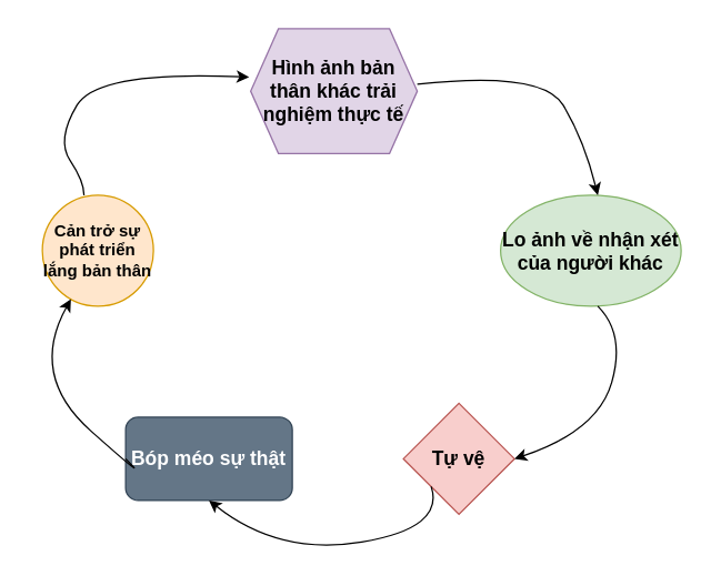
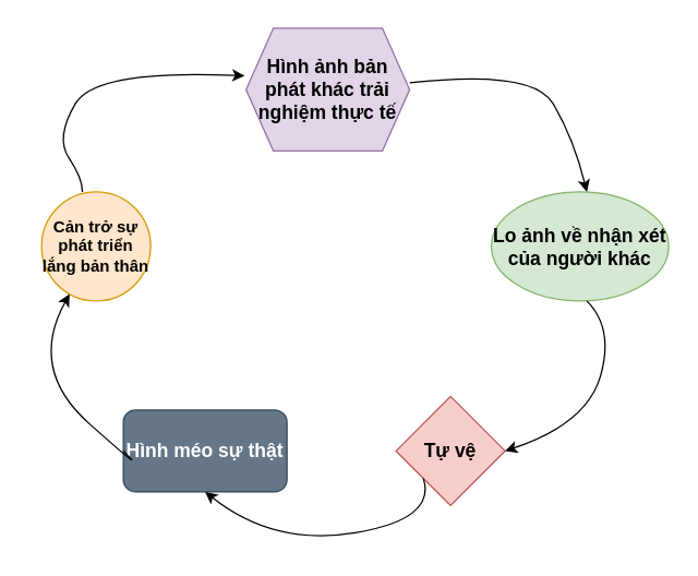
  <mxCell id="0" />
  <mxCell id="1" parent="0" />
  <mxCell id="2" value="&lt;b&gt;Cản trở sự phát triển lắng bản thân&lt;/b&gt;" style="ellipse;whiteSpace=wrap;html=1;aspect=fixed;fillColor=#ffe6cc;strokeColor=#d79b00;" vertex="1" parent="1"><mxGeometry x="30" y="140" width="80" height="80" as="geometry" /></mxCell>
- <mxCell id="3" value="&lt;font style=&quot;font-size: 14px;&quot;&gt;&lt;b&gt;Hình ảnh bản thân khác trải nghiệm thực tế&lt;/b&gt;&lt;/font&gt;" style="shape=hexagon;perimeter=hexagonPerimeter2;whiteSpace=wrap;html=1;fixedSize=1;fillColor=#e1d5e7;strokeColor=#9673a6;" vertex="1" parent="1"><mxGeometry x="180" y="20" width="120" height="90" as="geometry" /></mxCell>
+ <mxCell id="3" value="&lt;font style=&quot;font-size: 14px;&quot;&gt;&lt;b&gt;Hình ảnh bản phát khác trải nghiệm thực tế&lt;/b&gt;&lt;/font&gt;" style="shape=hexagon;perimeter=hexagonPerimeter2;whiteSpace=wrap;html=1;fixedSize=1;fillColor=#e1d5e7;strokeColor=#9673a6;" vertex="1" parent="1"><mxGeometry x="180" y="20" width="120" height="90" as="geometry" /></mxCell>
  <mxCell id="4" value="&lt;font style=&quot;font-size: 14px;&quot;&gt;&lt;b&gt;Lo ảnh về nhận xét của người khác&lt;/b&gt;&lt;/font&gt;" style="ellipse;whiteSpace=wrap;html=1;fillColor=#d5e8d4;strokeColor=#82b366;" vertex="1" parent="1"><mxGeometry x="360" y="140" width="130" height="80" as="geometry" /></mxCell>
- <mxCell id="5" value="&lt;b&gt;&lt;font style=&quot;font-size: 14px;&quot;&gt;Bóp méo sự thật&lt;/font&gt;&lt;/b&gt;" style="rounded=1;whiteSpace=wrap;html=1;fillColor=#647687;fontColor=#ffffff;strokeColor=#314354;" vertex="1" parent="1"><mxGeometry x="90" y="300" width="120" height="60" as="geometry" /></mxCell>
+ <mxCell id="5" value="&lt;b&gt;&lt;font style=&quot;font-size: 14px;&quot;&gt;Hình méo sự thật&lt;/font&gt;&lt;/b&gt;" style="rounded=1;whiteSpace=wrap;html=1;fillColor=#647687;fontColor=#ffffff;strokeColor=#314354;" vertex="1" parent="1"><mxGeometry x="90" y="300" width="120" height="60" as="geometry" /></mxCell>
  <mxCell id="6" value="&lt;font style=&quot;font-size: 14px;&quot;&gt;&lt;b&gt;Tự vệ&lt;/b&gt;&lt;/font&gt;" style="rhombus;whiteSpace=wrap;html=1;fillColor=#f8cecc;strokeColor=#b85450;" vertex="1" parent="1"><mxGeometry x="290" y="290" width="80" height="80" as="geometry" /></mxCell>
  <mxCell id="7" value="" style="curved=1;endArrow=classic;html=1;rounded=2;" edge="1" parent="1"><mxGeometry width="50" height="50" relative="1" as="geometry"><mxPoint x="300" y="60" as="sourcePoint" /><mxPoint x="430" y="140" as="targetPoint" /><Array as="points"><mxPoint x="390" y="50" /><mxPoint x="420" y="100" /></Array></mxGeometry></mxCell>
  <mxCell id="8" value="" style="curved=1;endArrow=classic;html=1;rounded=2;entryX=1;entryY=0.5;entryDx=0;entryDy=0;" edge="1" parent="1" target="6"><mxGeometry width="50" height="50" relative="1" as="geometry"><mxPoint x="430" y="220" as="sourcePoint" /><mxPoint x="570" y="300" as="targetPoint" /><Array as="points"><mxPoint x="450" y="240" /><mxPoint x="430" y="310" /></Array></mxGeometry></mxCell>
  <mxCell id="9" value="" style="curved=1;endArrow=classic;html=1;rounded=2;entryX=0.5;entryY=1;entryDx=0;entryDy=0;" edge="1" parent="1" target="5"><mxGeometry width="50" height="50" relative="1" as="geometry"><mxPoint x="310" y="350" as="sourcePoint" /><mxPoint x="250" y="460" as="targetPoint" /><Array as="points"><mxPoint x="320" y="380" /><mxPoint x="200" y="400" /></Array></mxGeometry></mxCell>
  <mxCell id="10" value="" style="curved=1;endArrow=classic;html=1;rounded=2;" edge="1" parent="1" target="2"><mxGeometry width="50" height="50" relative="1" as="geometry"><mxPoint x="90" y="330" as="sourcePoint" /><mxPoint x="20" y="180" as="targetPoint" /><Array as="points"><mxPoint x="110" y="350" /><mxPoint x="20" y="270" /></Array></mxGeometry></mxCell>
  <mxCell id="11" value="" style="curved=1;endArrow=classic;html=1;rounded=2;entryX=-0.009;entryY=0.388;entryDx=0;entryDy=0;entryPerimeter=0;" edge="1" parent="1" target="3"><mxGeometry width="50" height="50" relative="1" as="geometry"><mxPoint x="60" y="140" as="sourcePoint" /><mxPoint x="0" y="250" as="targetPoint" /><Array as="points"><mxPoint x="60" y="130" /><mxPoint x="40" y="100" /><mxPoint x="70" y="50" /></Array></mxGeometry></mxCell>
